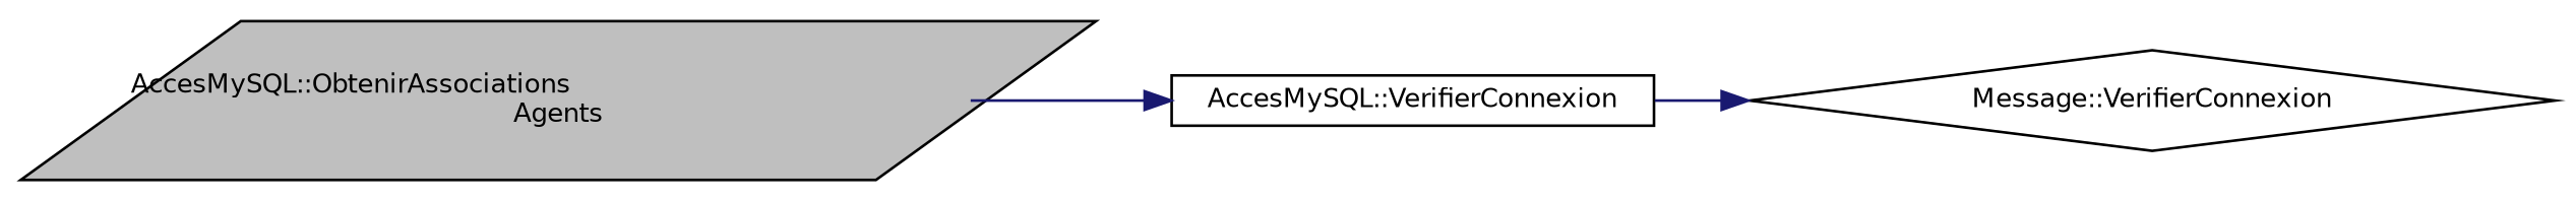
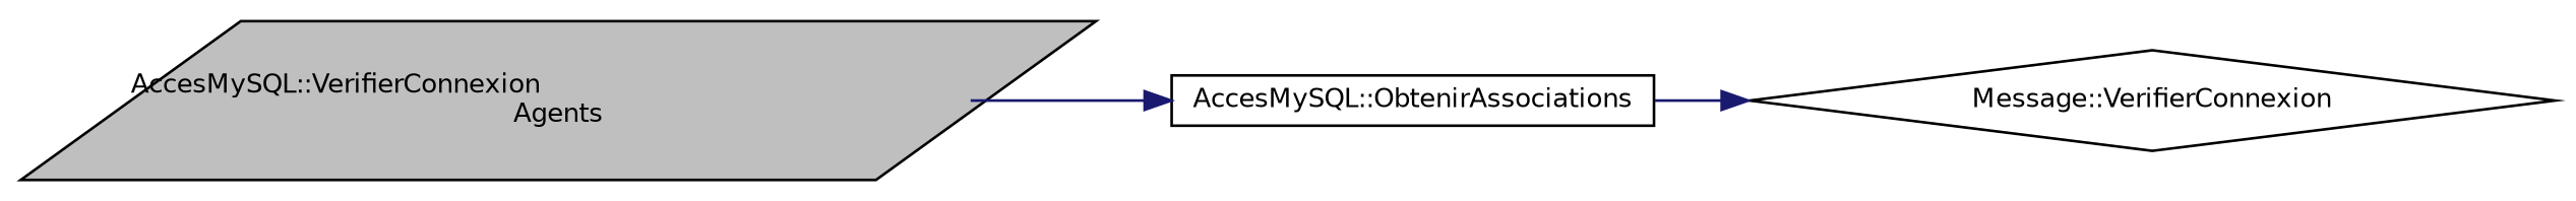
  digraph {
    rankdir=LR
    node [color=black fillcolor=white fontname=Helvetica fontsize=10 style=filled]
    edge [color=midnightblue fontname=Helvetica fontsize=10 labelfontname=Helvetica labelfontsize=10 style=solid]
-   n1 [fillcolor=grey75 fontcolor=black height=0.2 label="AccesMySQL::ObtenirAssociations\lAgents" shape=parallelogram width=0.4]
-   n2 [height=0.2 label="AccesMySQL::VerifierConnexion" shape=box width=0.4]
+   n1 [fillcolor=grey75 fontcolor=black height=0.2 label="AccesMySQL::VerifierConnexion\lAgents" shape=parallelogram width=0.4]
+   n2 [height=0.2 label="AccesMySQL::ObtenirAssociations" shape=box width=0.4]
    n3 [height=0.2 label="Message::VerifierConnexion" shape=diamond width=0.4]
    n1 -> n2
    n2 -> n3
  }
